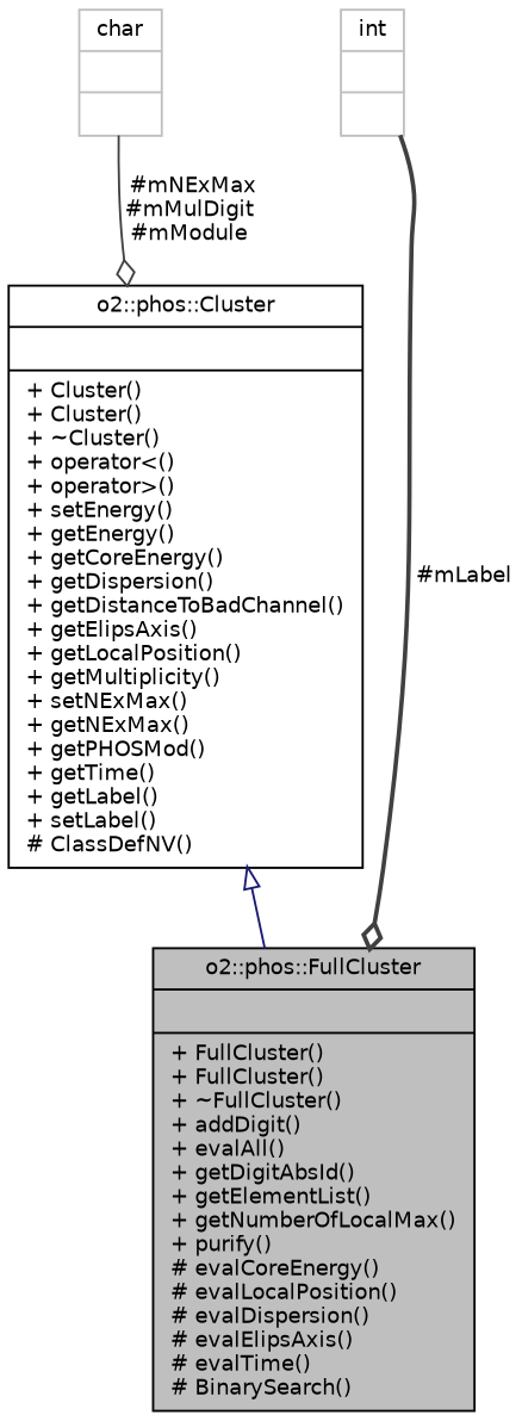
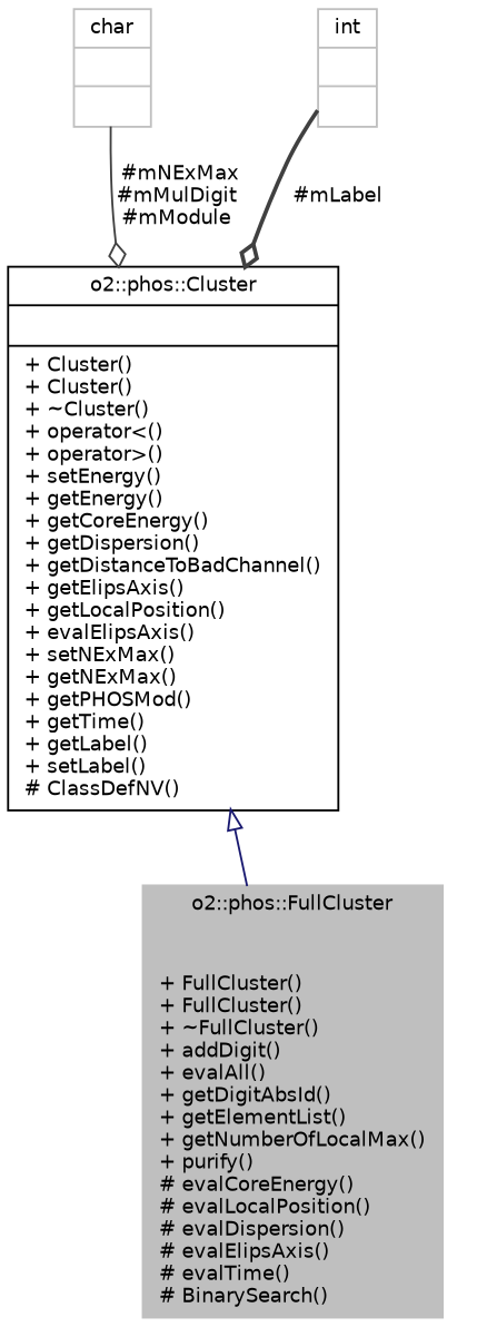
  digraph {
    node [color=black fontname=Helvetica fontsize=10 shape=record]
    edge [color=grey25 fontname=Helvetica fontsize=10 labelfontname=Helvetica labelfontsize=10 style=solid arrowhead=odiamond]
-   n1 [fillcolor=grey75 fontcolor=black height=0.2 label="{o2::phos::FullCluster\n||+ FullCluster()\l+ FullCluster()\l+ ~FullCluster()\l+ addDigit()\l+ evalAll()\l+ getDigitAbsId()\l+ getElementList()\l+ getNumberOfLocalMax()\l+ purify()\l# evalCoreEnergy()\l# evalLocalPosition()\l# evalDispersion()\l# evalElipsAxis()\l# evalTime()\l# BinarySearch()\l}" style=filled width=0.4]
-   n2 [height=0.2 label="{o2::phos::Cluster\n||+ Cluster()\l+ Cluster()\l+ ~Cluster()\l+ operator\<()\l+ operator\>()\l+ setEnergy()\l+ getEnergy()\l+ getCoreEnergy()\l+ getDispersion()\l+ getDistanceToBadChannel()\l+ getElipsAxis()\l+ getLocalPosition()\l+ getMultiplicity()\l+ setNExMax()\l+ getNExMax()\l+ getPHOSMod()\l+ getTime()\l+ getLabel()\l+ setLabel()\l# ClassDefNV()\l}" width=0.4]
+   n1 [color=grey75 fillcolor=grey75 fontcolor=black height=0.2 label="{o2::phos::FullCluster\n||+ FullCluster()\l+ FullCluster()\l+ ~FullCluster()\l+ addDigit()\l+ evalAll()\l+ getDigitAbsId()\l+ getElementList()\l+ getNumberOfLocalMax()\l+ purify()\l# evalCoreEnergy()\l# evalLocalPosition()\l# evalDispersion()\l# evalElipsAxis()\l# evalTime()\l# BinarySearch()\l}" style=filled width=0.4]
+   n2 [height=0.2 label="{o2::phos::Cluster\n||+ Cluster()\l+ Cluster()\l+ ~Cluster()\l+ operator\<()\l+ operator\>()\l+ setEnergy()\l+ getEnergy()\l+ getCoreEnergy()\l+ getDispersion()\l+ getDistanceToBadChannel()\l+ getElipsAxis()\l+ getLocalPosition()\l+ evalElipsAxis()\l+ setNExMax()\l+ getNExMax()\l+ getPHOSMod()\l+ getTime()\l+ getLabel()\l+ setLabel()\l# ClassDefNV()\l}" width=0.4]
    n3 [color=grey75 height=0.2 label="{char\n||}" width=0.4]
    n4 [color=grey75 height=0.2 label="{int\n||}" width=0.4]
    n2 -> n1 [arrowtail=onormal color=midnightblue dir=back arrowhead=""]
    n3 -> n2 [label=" #mNExMax\n#mMulDigit\n#mModule"]
-   n4 -> n1 [label=" #mLabel" style=bold]
+   n4 -> n2 [label=" #mLabel" style=bold]
  }
